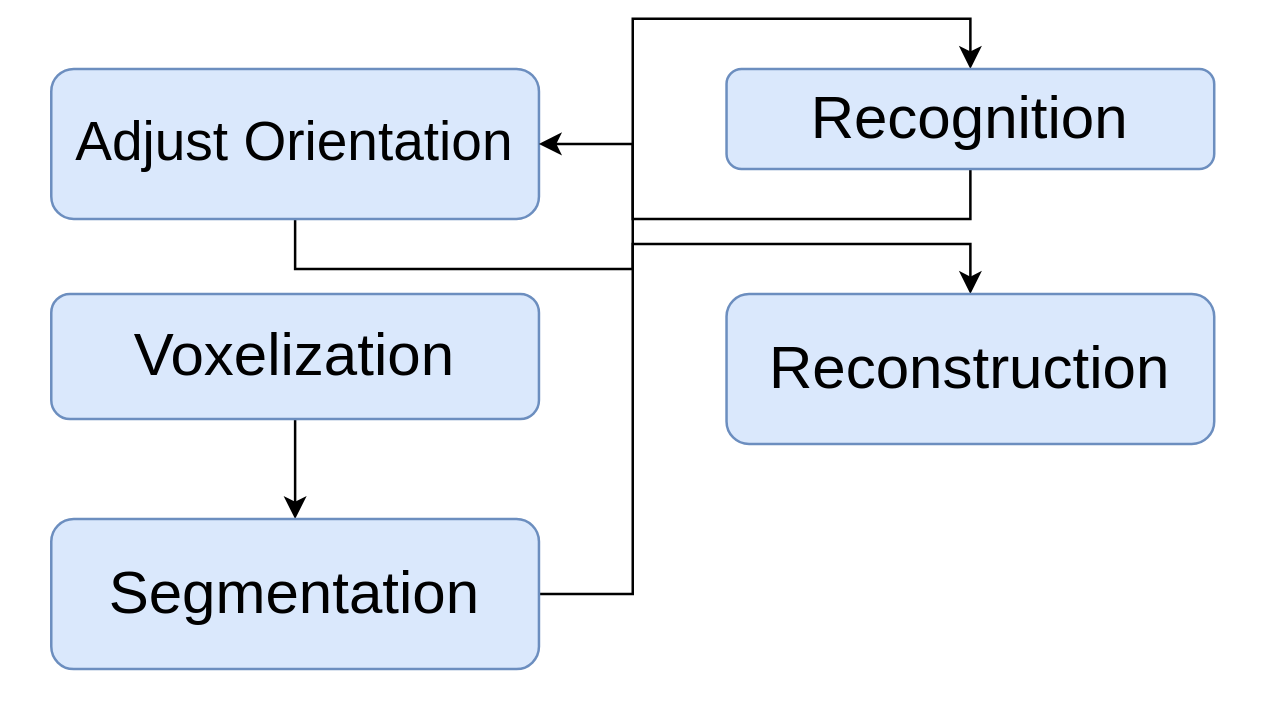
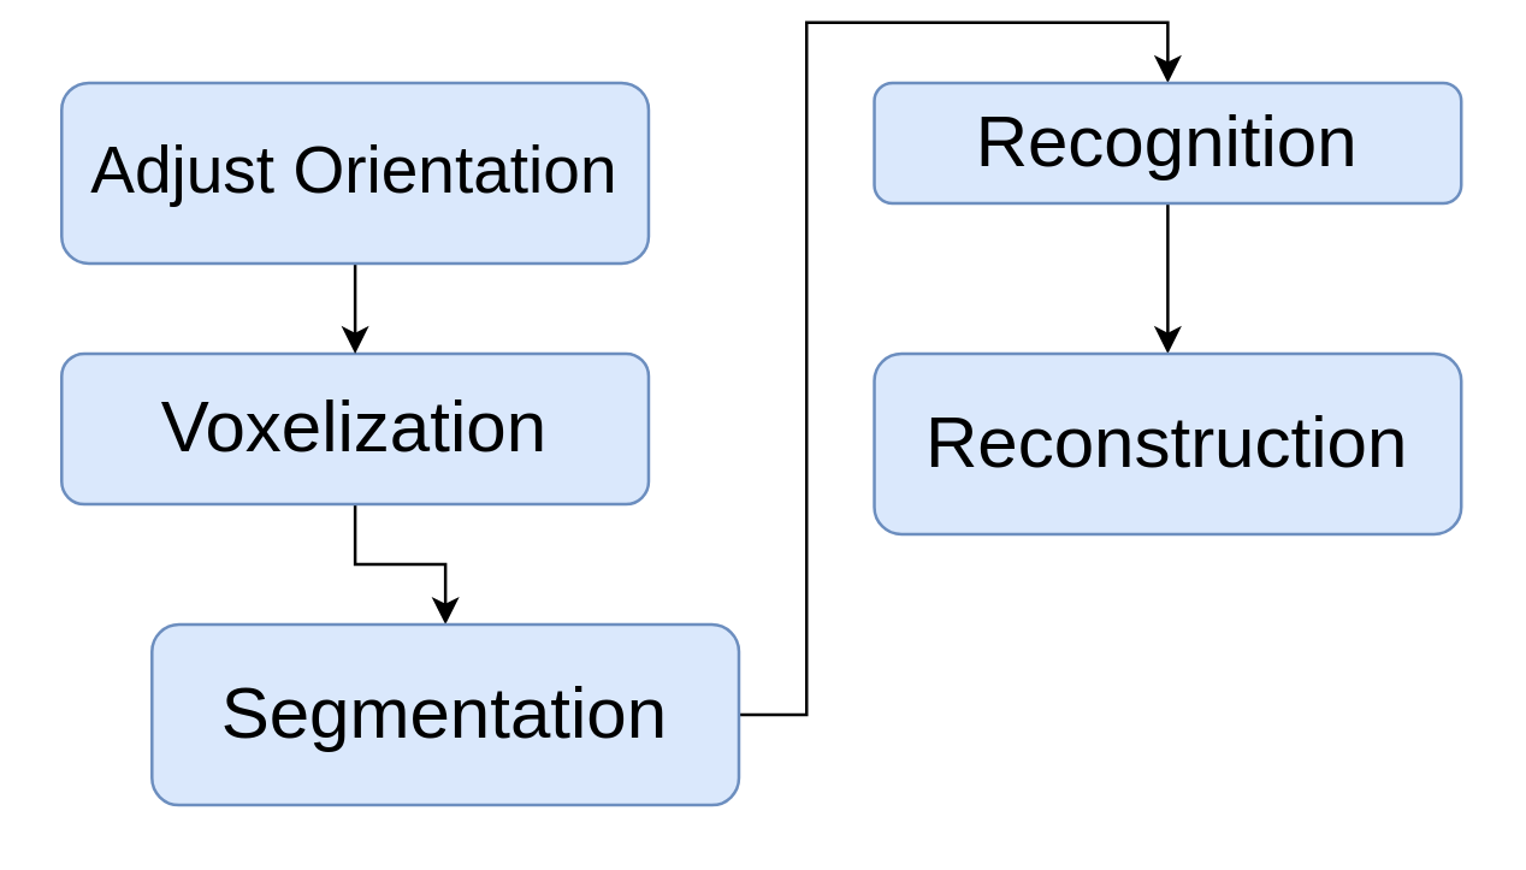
  <mxCell id="0" />
  <mxCell id="1" parent="0" />
  <mxCell id="2" style="edgeStyle=orthogonalEdgeStyle;rounded=0;orthogonalLoop=1;jettySize=auto;html=1;exitX=0.5;exitY=1;exitDx=0;exitDy=0;entryX=0.5;entryY=0;entryDx=0;entryDy=0;fontSize=22;" edge="1" parent="1" source="3" target="7"><mxGeometry relative="1" as="geometry" /></mxCell>
  <mxCell id="3" value="&lt;font style=&quot;font-size: 24px&quot;&gt;Voxelization&lt;/font&gt;&lt;font style=&quot;font-size: 24px&quot;&gt;&lt;br&gt;&lt;/font&gt;" style="rounded=1;whiteSpace=wrap;html=1;fillColor=#dae8fc;strokeColor=#6c8ebf;" vertex="1" parent="1"><mxGeometry x="20" y="110" width="195" height="50" as="geometry" /></mxCell>
- <mxCell id="4" style="edgeStyle=orthogonalEdgeStyle;rounded=0;orthogonalLoop=1;jettySize=auto;html=1;exitX=0.5;exitY=1;exitDx=0;exitDy=0;fontSize=22;" edge="1" parent="1" source="5" target="10"><mxGeometry relative="1" as="geometry" /></mxCell>
+ <mxCell id="4" style="edgeStyle=orthogonalEdgeStyle;rounded=0;orthogonalLoop=1;jettySize=auto;html=1;exitX=0.5;exitY=1;exitDx=0;exitDy=0;entryX=0.5;entryY=0;entryDx=0;entryDy=0;fontSize=22;" edge="1" parent="1" source="5" target="3"><mxGeometry relative="1" as="geometry" /></mxCell>
  <mxCell id="5" value="&lt;font style=&quot;font-size: 22px&quot;&gt;Adjust Orientation&lt;br&gt;&lt;/font&gt;" style="rounded=1;whiteSpace=wrap;html=1;fillColor=#dae8fc;strokeColor=#6c8ebf;" vertex="1" parent="1"><mxGeometry x="20" y="20" width="195" height="60" as="geometry" /></mxCell>
  <mxCell id="6" style="edgeStyle=orthogonalEdgeStyle;rounded=0;orthogonalLoop=1;jettySize=auto;html=1;exitX=1;exitY=0.5;exitDx=0;exitDy=0;entryX=0.5;entryY=0;entryDx=0;entryDy=0;fontSize=22;" edge="1" parent="1" source="7" target="9"><mxGeometry relative="1" as="geometry" /></mxCell>
- <mxCell id="7" value="&lt;font style=&quot;font-size: 24px&quot;&gt;Segmentation&lt;/font&gt;" style="rounded=1;whiteSpace=wrap;html=1;fillColor=#dae8fc;strokeColor=#6c8ebf;" vertex="1" parent="1"><mxGeometry x="20" y="200" width="195" height="60" as="geometry" /></mxCell>
- <mxCell id="8" style="edgeStyle=orthogonalEdgeStyle;rounded=0;orthogonalLoop=1;jettySize=auto;html=1;exitX=0.5;exitY=1;exitDx=0;exitDy=0;fontSize=22;" edge="1" parent="1" source="9" target="5"><mxGeometry relative="1" as="geometry" /></mxCell>
+ <mxCell id="7" value="&lt;font style=&quot;font-size: 24px&quot;&gt;Segmentation&lt;/font&gt;" style="rounded=1;whiteSpace=wrap;html=1;fillColor=#dae8fc;strokeColor=#6c8ebf;" vertex="1" parent="1"><mxGeometry x="50" y="200" width="195" height="60" as="geometry" /></mxCell>
+ <mxCell id="8" style="edgeStyle=orthogonalEdgeStyle;rounded=0;orthogonalLoop=1;jettySize=auto;html=1;exitX=0.5;exitY=1;exitDx=0;exitDy=0;entryX=0.5;entryY=0;entryDx=0;entryDy=0;fontSize=22;" edge="1" parent="1" source="9" target="10"><mxGeometry relative="1" as="geometry" /></mxCell>
  <mxCell id="9" value="&lt;font style=&quot;font-size: 24px&quot;&gt;Recognition&lt;/font&gt;" style="rounded=1;whiteSpace=wrap;html=1;fillColor=#dae8fc;strokeColor=#6c8ebf;" vertex="1" parent="1"><mxGeometry x="290" y="20" width="195" height="40" as="geometry" /></mxCell>
  <mxCell id="10" value="&lt;font style=&quot;font-size: 24px&quot;&gt;Reconstruction&lt;/font&gt;" style="rounded=1;whiteSpace=wrap;html=1;fillColor=#dae8fc;strokeColor=#6c8ebf;" vertex="1" parent="1"><mxGeometry x="290" y="110" width="195" height="60" as="geometry" /></mxCell>
